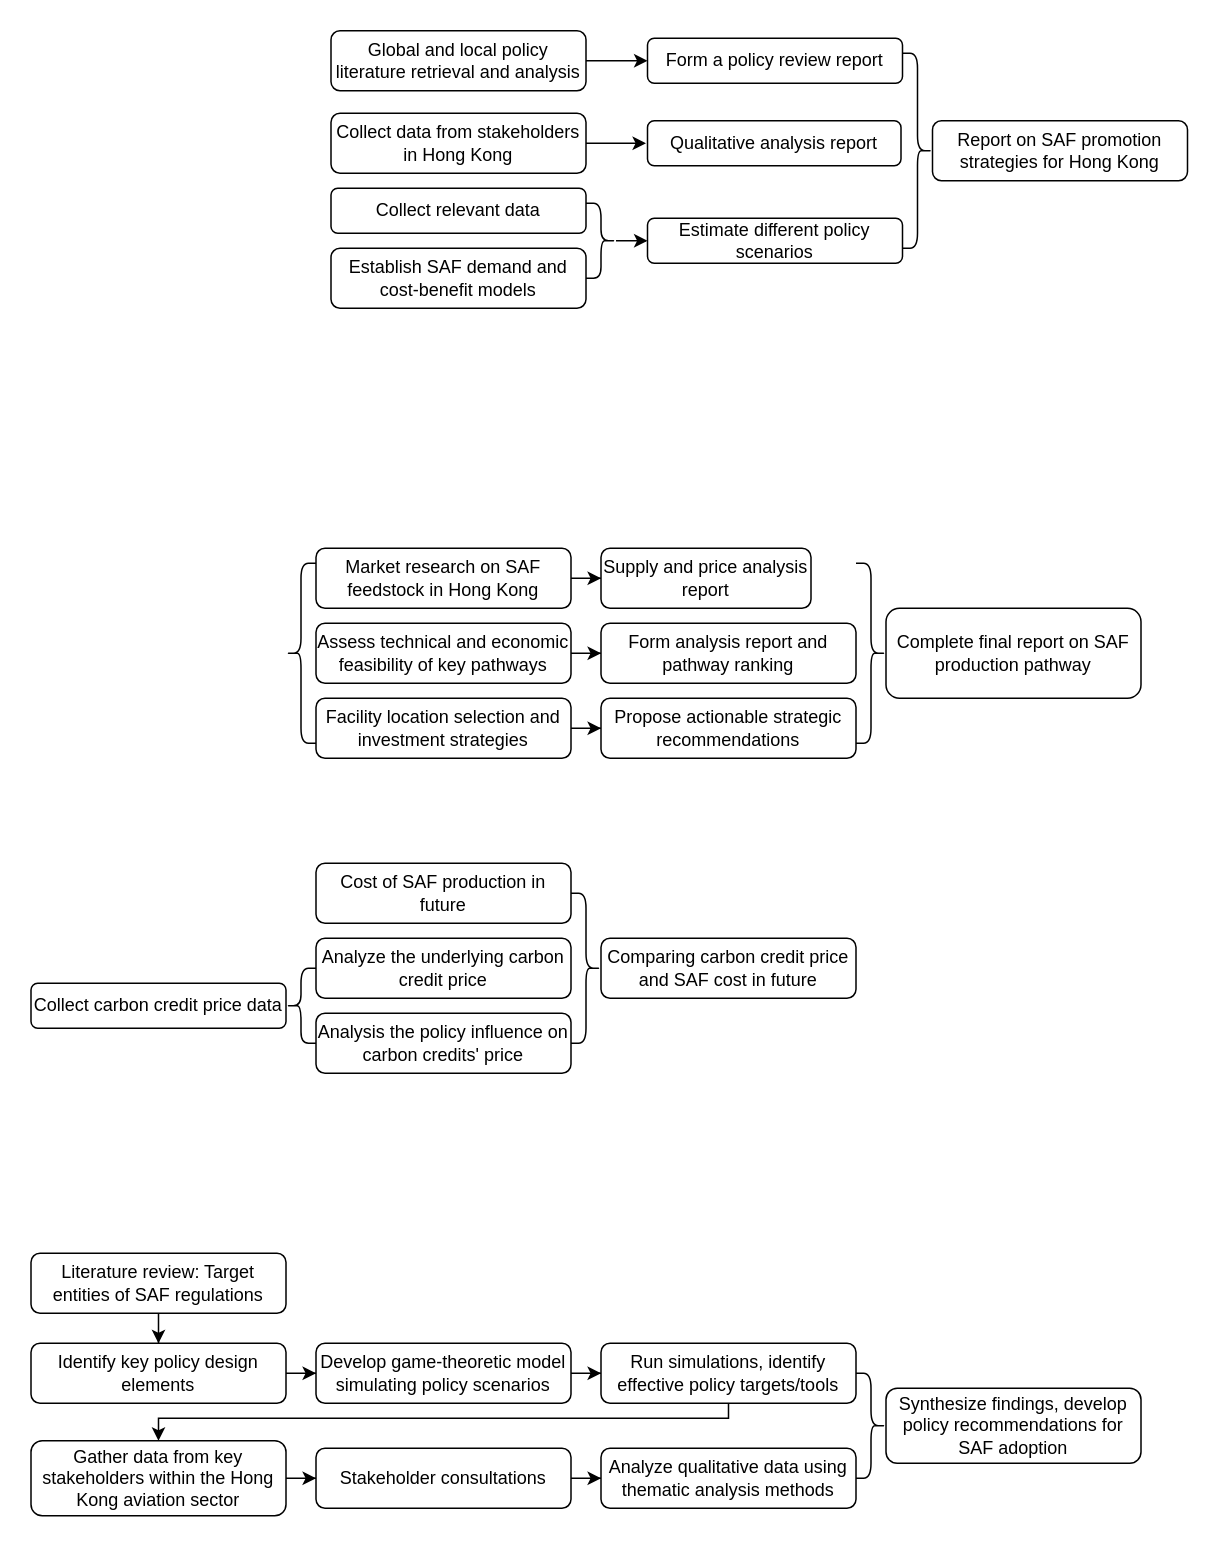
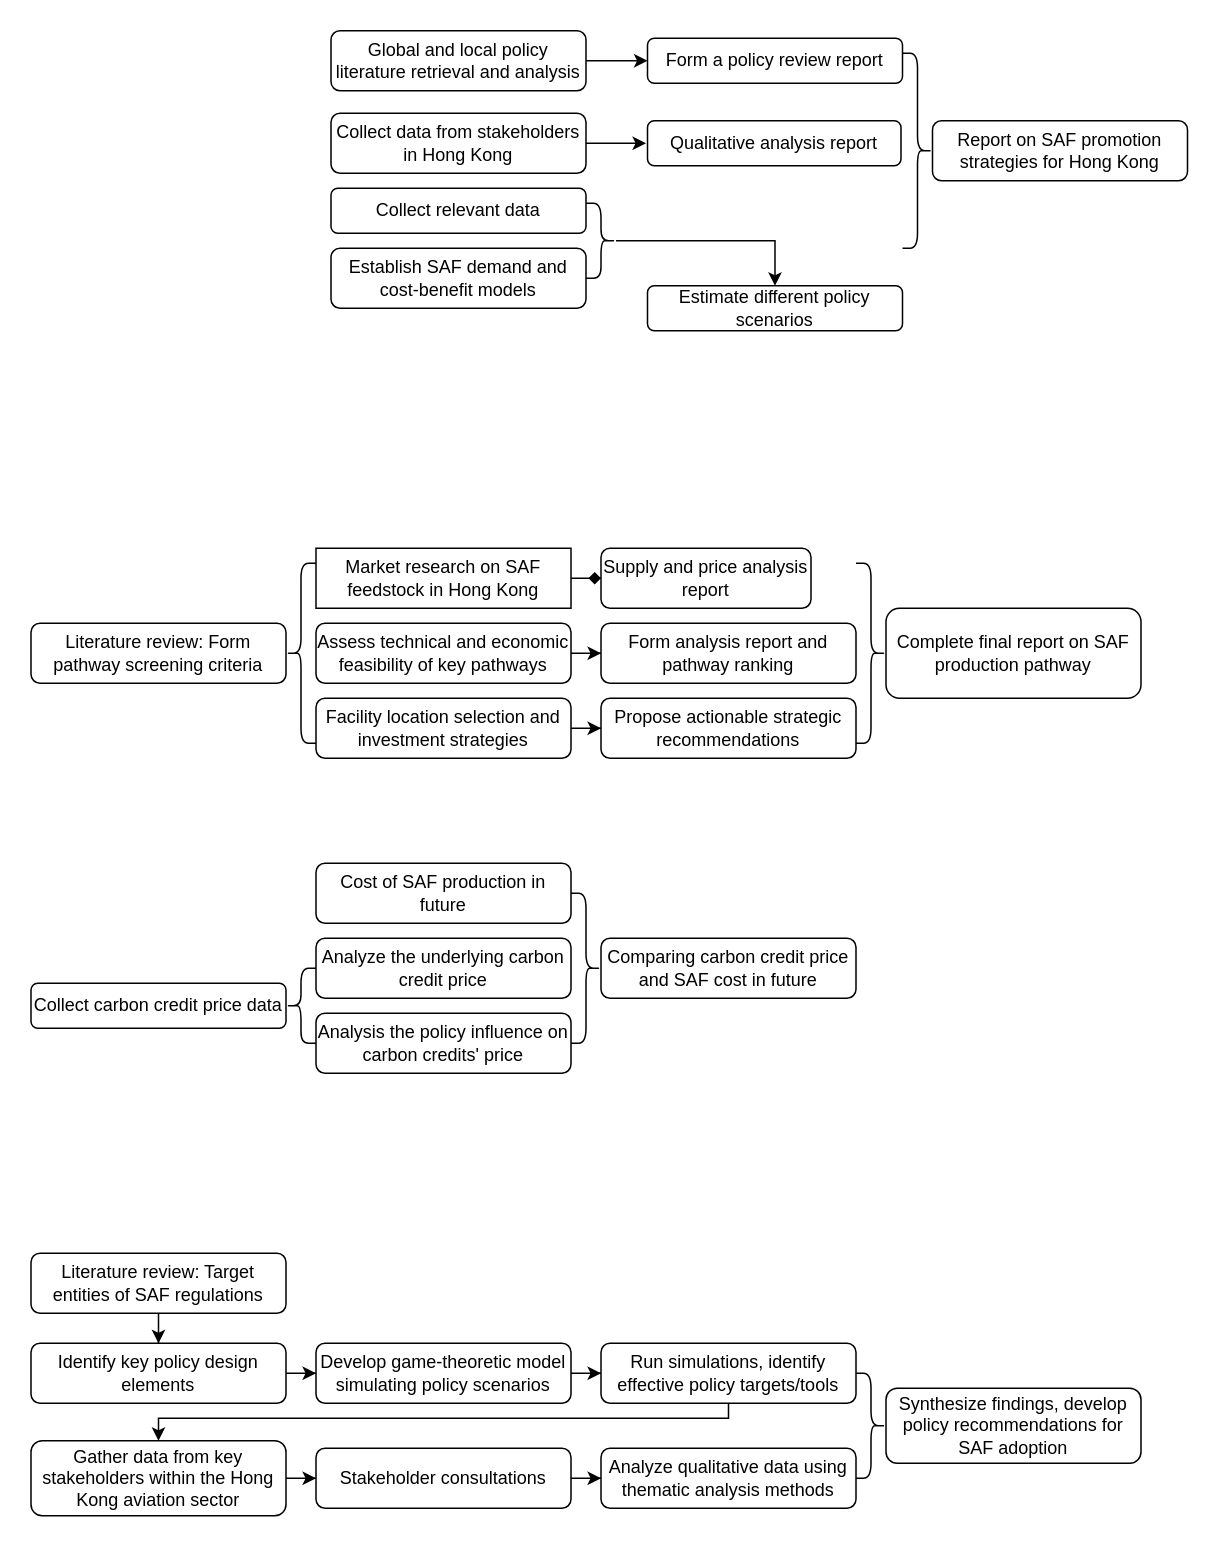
  <mxCell id="0" />
  <mxCell id="1" parent="0" />
  <mxCell id="2" style="edgeStyle=orthogonalEdgeStyle;rounded=0;orthogonalLoop=1;jettySize=auto;html=1;entryX=0;entryY=0.5;entryDx=0;entryDy=0;" parent="1" source="3" target="11" edge="1"><mxGeometry relative="1" as="geometry" /></mxCell>
  <mxCell id="3" value="&lt;div&gt;Global and local policy literature retrieval and analysis&lt;/div&gt;" style="rounded=1;whiteSpace=wrap;html=1;" parent="1" vertex="1"><mxGeometry x="220" y="20" width="170" height="40" as="geometry" /></mxCell>
  <mxCell id="4" style="edgeStyle=orthogonalEdgeStyle;rounded=0;orthogonalLoop=1;jettySize=auto;html=1;" parent="1" source="5" edge="1"><mxGeometry relative="1" as="geometry"><mxPoint x="430" y="95" as="targetPoint" /></mxGeometry></mxCell>
  <mxCell id="5" value="Collect data from stakeholders in Hong Kong" style="rounded=1;whiteSpace=wrap;html=1;" parent="1" vertex="1"><mxGeometry x="220" y="75" width="170" height="40" as="geometry" /></mxCell>
  <mxCell id="6" value="Collect relevant data" style="rounded=1;whiteSpace=wrap;html=1;" parent="1" vertex="1"><mxGeometry x="220" y="125" width="170" height="30" as="geometry" /></mxCell>
  <mxCell id="7" value="Establish SAF demand and cost-benefit models" style="rounded=1;whiteSpace=wrap;html=1;" parent="1" vertex="1"><mxGeometry x="220" y="165" width="170" height="40" as="geometry" /></mxCell>
- <mxCell id="8" value="Estimate different policy scenarios" style="rounded=1;whiteSpace=wrap;html=1;" parent="1" vertex="1"><mxGeometry x="431" y="145" width="170" height="30" as="geometry" /></mxCell>
+ <mxCell id="8" value="Estimate different policy scenarios" style="rounded=1;whiteSpace=wrap;html=1;" parent="1" vertex="1"><mxGeometry x="431" y="190" width="170" height="30" as="geometry" /></mxCell>
  <mxCell id="9" style="edgeStyle=orthogonalEdgeStyle;rounded=0;orthogonalLoop=1;jettySize=auto;html=1;" parent="1" source="10" target="8" edge="1"><mxGeometry relative="1" as="geometry" /></mxCell>
  <mxCell id="10" value="" style="shape=curlyBracket;whiteSpace=wrap;html=1;rounded=1;flipH=1;labelPosition=right;verticalLabelPosition=middle;align=left;verticalAlign=middle;" parent="1" vertex="1"><mxGeometry x="390" y="135" width="20" height="50" as="geometry" /></mxCell>
  <mxCell id="11" value="Form a policy review report" style="rounded=1;whiteSpace=wrap;html=1;" parent="1" vertex="1"><mxGeometry x="431" y="25" width="170" height="30" as="geometry" /></mxCell>
  <mxCell id="12" value="Qualitative analysis report" style="rounded=1;whiteSpace=wrap;html=1;" parent="1" vertex="1"><mxGeometry x="431" y="80" width="169" height="30" as="geometry" /></mxCell>
  <mxCell id="13" value="Report on SAF promotion strategies for Hong Kong" style="rounded=1;whiteSpace=wrap;html=1;" parent="1" vertex="1"><mxGeometry x="621" y="80" width="170" height="40" as="geometry" /></mxCell>
  <mxCell id="14" value="" style="shape=curlyBracket;whiteSpace=wrap;html=1;rounded=1;flipH=1;labelPosition=right;verticalLabelPosition=middle;align=left;verticalAlign=middle;size=0.5;" parent="1" vertex="1"><mxGeometry x="601" y="35" width="20" height="130" as="geometry" /></mxCell>
- <mxCell id="16" style="edgeStyle=orthogonalEdgeStyle;rounded=0;orthogonalLoop=1;jettySize=auto;html=1;entryX=0;entryY=0.5;entryDx=0;entryDy=0;" parent="1" source="17" target="23" edge="1"><mxGeometry relative="1" as="geometry" /></mxCell>
- <mxCell id="17" value="Market research on SAF feedstock in Hong Kong" style="rounded=1;whiteSpace=wrap;html=1;" parent="1" vertex="1"><mxGeometry x="210" y="365" width="170" height="40" as="geometry" /></mxCell>
+ <mxCell id="15" value="Literature review: Form pathway screening criteria" style="rounded=1;whiteSpace=wrap;html=1;" parent="1" vertex="1"><mxGeometry x="20" y="415" width="170" height="40" as="geometry" /></mxCell>
+ <mxCell id="16" style="edgeStyle=orthogonalEdgeStyle;rounded=0;orthogonalLoop=1;jettySize=auto;html=1;entryX=0;entryY=0.5;entryDx=0;entryDy=0;endArrow=diamond;" parent="1" source="17" target="23" edge="1"><mxGeometry relative="1" as="geometry" /></mxCell>
+ <mxCell id="17" value="Market research on SAF feedstock in Hong Kong" style="whiteSpace=wrap;html=1;rounded=0;" parent="1" vertex="1"><mxGeometry x="210" y="365" width="170" height="40" as="geometry" /></mxCell>
  <mxCell id="18" style="edgeStyle=orthogonalEdgeStyle;rounded=0;orthogonalLoop=1;jettySize=auto;html=1;entryX=0;entryY=0.5;entryDx=0;entryDy=0;" parent="1" source="19" target="24" edge="1"><mxGeometry relative="1" as="geometry" /></mxCell>
  <mxCell id="19" value="Assess technical and economic feasibility of key pathways" style="rounded=1;whiteSpace=wrap;html=1;" parent="1" vertex="1"><mxGeometry x="210" y="415" width="170" height="40" as="geometry" /></mxCell>
  <mxCell id="20" value="" style="edgeStyle=orthogonalEdgeStyle;rounded=0;orthogonalLoop=1;jettySize=auto;html=1;" parent="1" source="21" target="25" edge="1"><mxGeometry relative="1" as="geometry" /></mxCell>
  <mxCell id="21" value="Facility location selection and investment strategies" style="rounded=1;whiteSpace=wrap;html=1;" parent="1" vertex="1"><mxGeometry x="210" y="465" width="170" height="40" as="geometry" /></mxCell>
  <mxCell id="22" value="Complete final report on SAF production pathway" style="rounded=1;whiteSpace=wrap;html=1;" parent="1" vertex="1"><mxGeometry x="590" y="405" width="170" height="60" as="geometry" /></mxCell>
  <mxCell id="23" value="Supply and price analysis report" style="rounded=1;whiteSpace=wrap;html=1;" parent="1" vertex="1"><mxGeometry x="400" y="365" width="140" height="40" as="geometry" /></mxCell>
  <mxCell id="24" value="Form analysis report and pathway ranking" style="rounded=1;whiteSpace=wrap;html=1;" parent="1" vertex="1"><mxGeometry x="400" y="415" width="170" height="40" as="geometry" /></mxCell>
  <mxCell id="25" value="Propose actionable strategic recommendations" style="rounded=1;whiteSpace=wrap;html=1;" parent="1" vertex="1"><mxGeometry x="400" y="465" width="170" height="40" as="geometry" /></mxCell>
  <mxCell id="26" value="" style="shape=curlyBracket;whiteSpace=wrap;html=1;rounded=1;labelPosition=left;verticalLabelPosition=middle;align=right;verticalAlign=middle;" parent="1" vertex="1"><mxGeometry x="190" y="375" width="20" height="120" as="geometry" /></mxCell>
  <mxCell id="27" value="" style="shape=curlyBracket;whiteSpace=wrap;html=1;rounded=1;flipH=1;labelPosition=right;verticalLabelPosition=middle;align=left;verticalAlign=middle;" parent="1" vertex="1"><mxGeometry x="570" y="375" width="20" height="120" as="geometry" /></mxCell>
  <mxCell id="28" value="Analyze the underlying carbon credit price" style="rounded=1;whiteSpace=wrap;html=1;" parent="1" vertex="1"><mxGeometry x="210" y="625" width="170" height="40" as="geometry" /></mxCell>
  <mxCell id="29" value="Collect carbon credit price data" style="rounded=1;whiteSpace=wrap;html=1;" parent="1" vertex="1"><mxGeometry x="20" y="655" width="170" height="30" as="geometry" /></mxCell>
  <mxCell id="30" value="Analysis the policy influence on carbon credits' price" style="rounded=1;whiteSpace=wrap;html=1;" parent="1" vertex="1"><mxGeometry x="210" y="675" width="170" height="40" as="geometry" /></mxCell>
  <mxCell id="31" value="C&lt;span style=&quot;background-color: initial;&quot;&gt;ost of SAF production in future&lt;/span&gt;" style="rounded=1;whiteSpace=wrap;html=1;" parent="1" vertex="1"><mxGeometry x="210" y="575" width="170" height="40" as="geometry" /></mxCell>
  <mxCell id="32" value="Comparing carbon credit price and SAF cost in future" style="rounded=1;whiteSpace=wrap;html=1;" parent="1" vertex="1"><mxGeometry x="400" y="625" width="170" height="40" as="geometry" /></mxCell>
  <mxCell id="33" value="" style="shape=curlyBracket;whiteSpace=wrap;html=1;rounded=1;labelPosition=left;verticalLabelPosition=middle;align=right;verticalAlign=middle;" parent="1" vertex="1"><mxGeometry x="190" y="645" width="20" height="50" as="geometry" /></mxCell>
  <mxCell id="34" value="" style="shape=curlyBracket;whiteSpace=wrap;html=1;rounded=1;flipH=1;labelPosition=right;verticalLabelPosition=middle;align=left;verticalAlign=middle;" parent="1" vertex="1"><mxGeometry x="380" y="595" width="20" height="100" as="geometry" /></mxCell>
  <mxCell id="35" style="edgeStyle=orthogonalEdgeStyle;rounded=0;orthogonalLoop=1;jettySize=auto;html=1;entryX=0.5;entryY=0;entryDx=0;entryDy=0;" parent="1" source="36" target="40" edge="1"><mxGeometry relative="1" as="geometry" /></mxCell>
  <mxCell id="36" value="Literature review: Target entities of SAF regulations" style="rounded=1;whiteSpace=wrap;html=1;" parent="1" vertex="1"><mxGeometry x="20" y="835" width="170" height="40" as="geometry" /></mxCell>
  <mxCell id="37" style="edgeStyle=orthogonalEdgeStyle;rounded=0;orthogonalLoop=1;jettySize=auto;html=1;entryX=0;entryY=0.5;entryDx=0;entryDy=0;" parent="1" source="38" target="47" edge="1"><mxGeometry relative="1" as="geometry" /></mxCell>
  <mxCell id="38" value="Stakeholder consultations" style="rounded=1;whiteSpace=wrap;html=1;" parent="1" vertex="1"><mxGeometry x="210" y="965" width="170" height="40" as="geometry" /></mxCell>
  <mxCell id="39" style="edgeStyle=orthogonalEdgeStyle;rounded=0;orthogonalLoop=1;jettySize=auto;html=1;entryX=0;entryY=0.5;entryDx=0;entryDy=0;" parent="1" source="40" target="42" edge="1"><mxGeometry relative="1" as="geometry" /></mxCell>
  <mxCell id="40" value="Identify key policy design elements" style="rounded=1;whiteSpace=wrap;html=1;" parent="1" vertex="1"><mxGeometry x="20" y="895" width="170" height="40" as="geometry" /></mxCell>
  <mxCell id="41" style="edgeStyle=orthogonalEdgeStyle;rounded=0;orthogonalLoop=1;jettySize=auto;html=1;entryX=0;entryY=0.5;entryDx=0;entryDy=0;" parent="1" source="42" target="44" edge="1"><mxGeometry relative="1" as="geometry" /></mxCell>
  <mxCell id="42" value="Develop game-theoretic model simulating policy scenarios" style="rounded=1;whiteSpace=wrap;html=1;" parent="1" vertex="1"><mxGeometry x="210" y="895" width="170" height="40" as="geometry" /></mxCell>
  <mxCell id="43" style="edgeStyle=orthogonalEdgeStyle;rounded=0;orthogonalLoop=1;jettySize=auto;html=1;entryX=0.5;entryY=0;entryDx=0;entryDy=0;" parent="1" source="44" target="46" edge="1"><mxGeometry relative="1" as="geometry"><Array as="points"><mxPoint x="485" y="945" /><mxPoint x="105" y="945" /></Array></mxGeometry></mxCell>
  <mxCell id="44" value="Run simulations, identify effective policy targets/tools" style="rounded=1;whiteSpace=wrap;html=1;" parent="1" vertex="1"><mxGeometry x="400" y="895" width="170" height="40" as="geometry" /></mxCell>
  <mxCell id="45" style="edgeStyle=orthogonalEdgeStyle;rounded=0;orthogonalLoop=1;jettySize=auto;html=1;entryX=0;entryY=0.5;entryDx=0;entryDy=0;" parent="1" source="46" target="38" edge="1"><mxGeometry relative="1" as="geometry" /></mxCell>
  <mxCell id="46" value="&lt;span style=&quot;background-color: transparent; color: light-dark(rgb(0, 0, 0), rgb(255, 255, 255));&quot;&gt;Gather data from key stakeholders&lt;/span&gt;&amp;nbsp;&lt;span style=&quot;background-color: transparent; color: light-dark(rgb(0, 0, 0), rgb(255, 255, 255));&quot;&gt;within the Hong Kong aviation sector&lt;/span&gt;" style="rounded=1;whiteSpace=wrap;html=1;" parent="1" vertex="1"><mxGeometry x="20" y="960" width="170" height="50" as="geometry" /></mxCell>
  <mxCell id="47" value="Analyze qualitative data using thematic analysis methods" style="rounded=1;whiteSpace=wrap;html=1;" parent="1" vertex="1"><mxGeometry x="400" y="965" width="170" height="40" as="geometry" /></mxCell>
  <mxCell id="48" value="Synthesize findings, develop policy recommendations for SAF adoption" style="rounded=1;whiteSpace=wrap;html=1;" parent="1" vertex="1"><mxGeometry x="590" y="925" width="170" height="50" as="geometry" /></mxCell>
  <mxCell id="49" value="" style="shape=curlyBracket;whiteSpace=wrap;html=1;rounded=1;flipH=1;labelPosition=right;verticalLabelPosition=middle;align=left;verticalAlign=middle;" parent="1" vertex="1"><mxGeometry x="570" y="915" width="20" height="70" as="geometry" /></mxCell>
